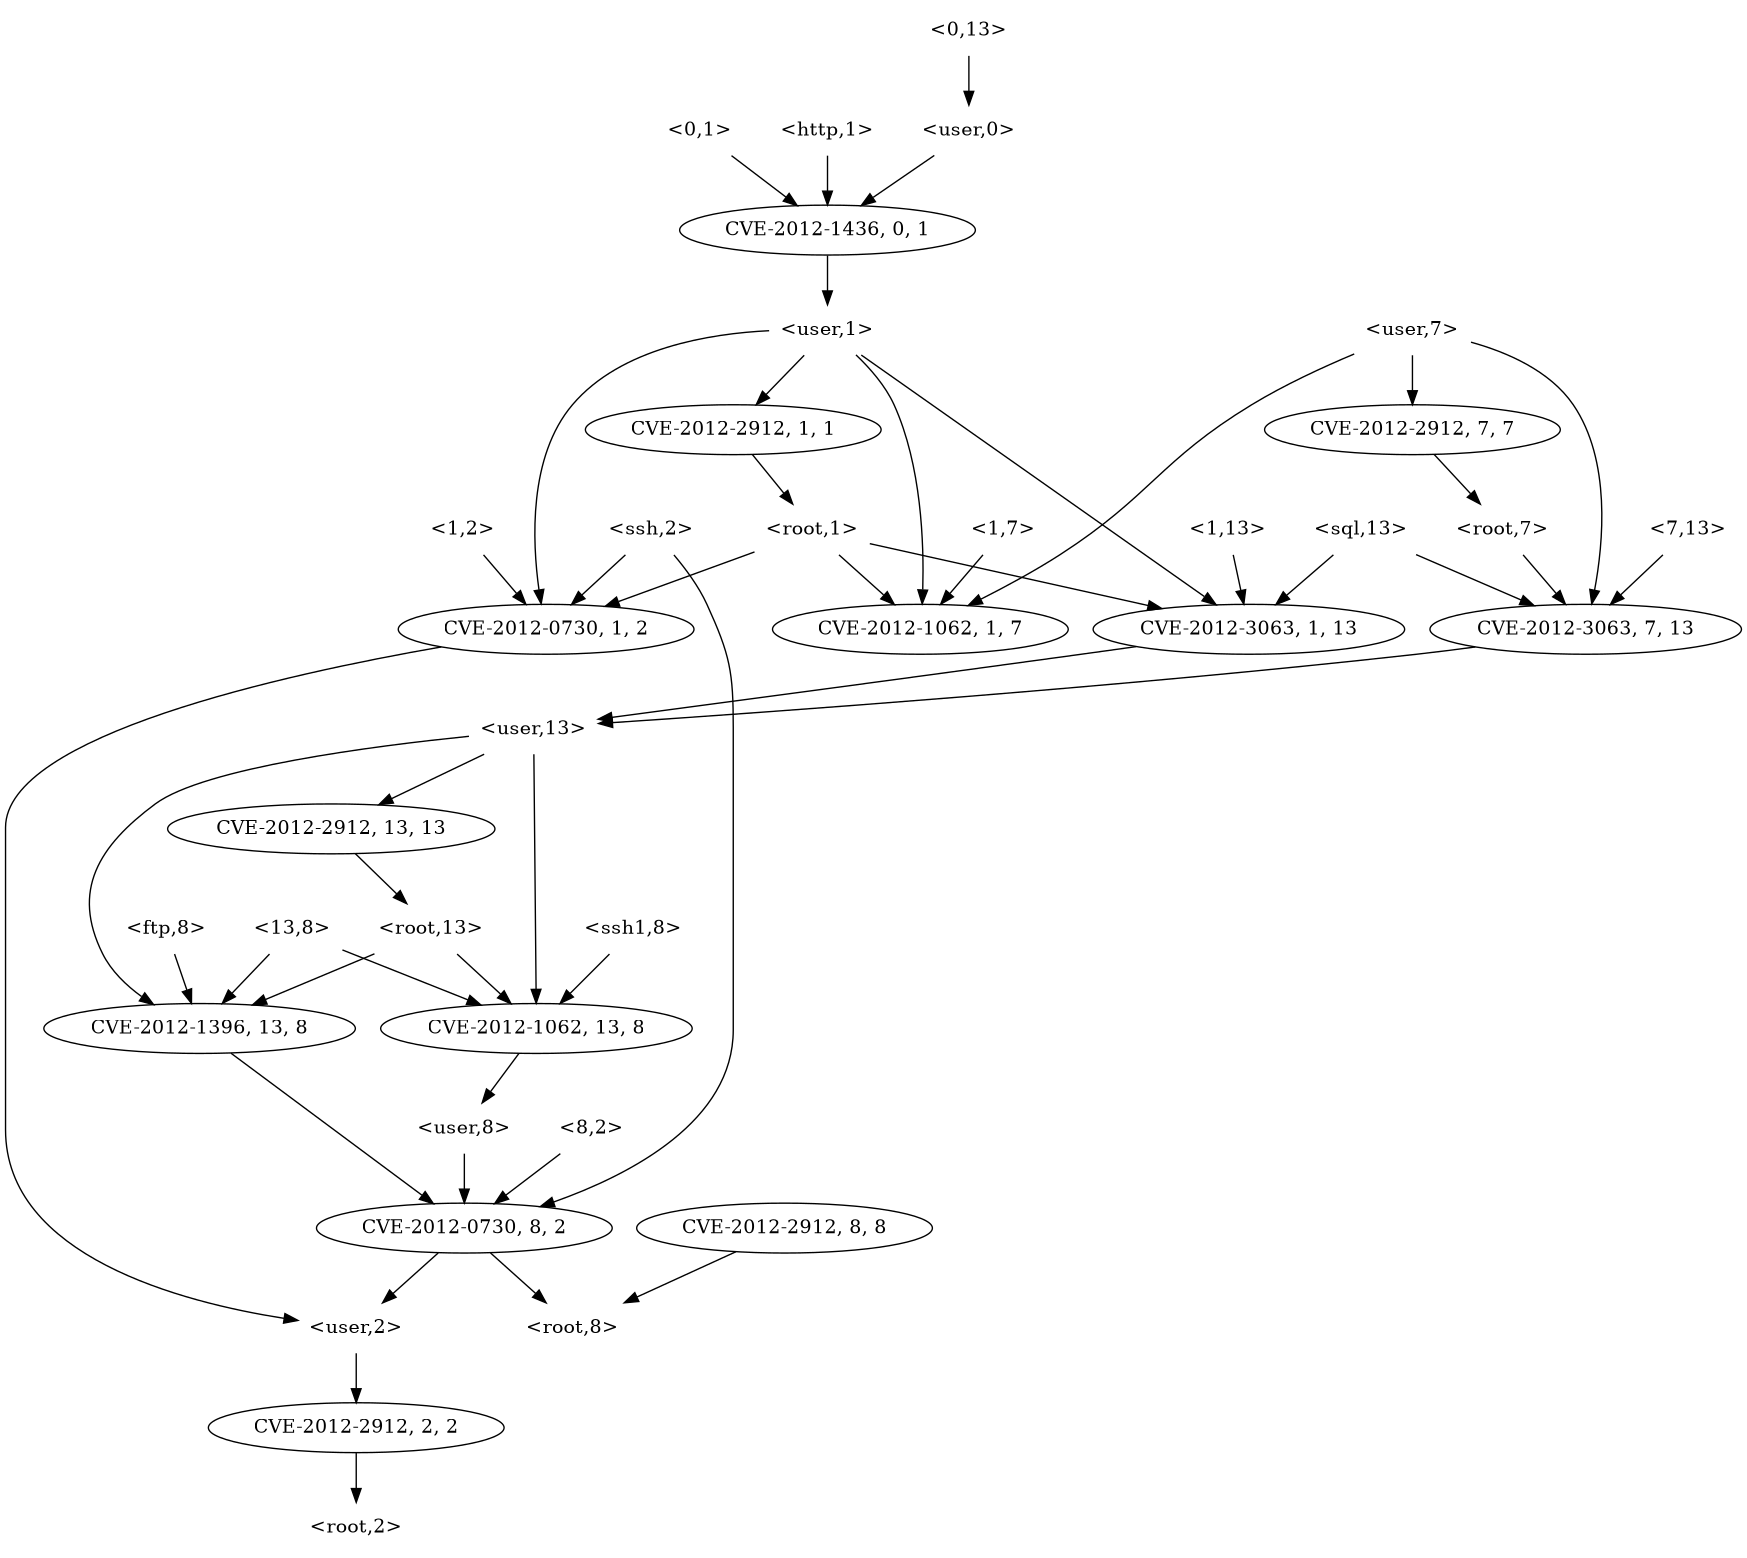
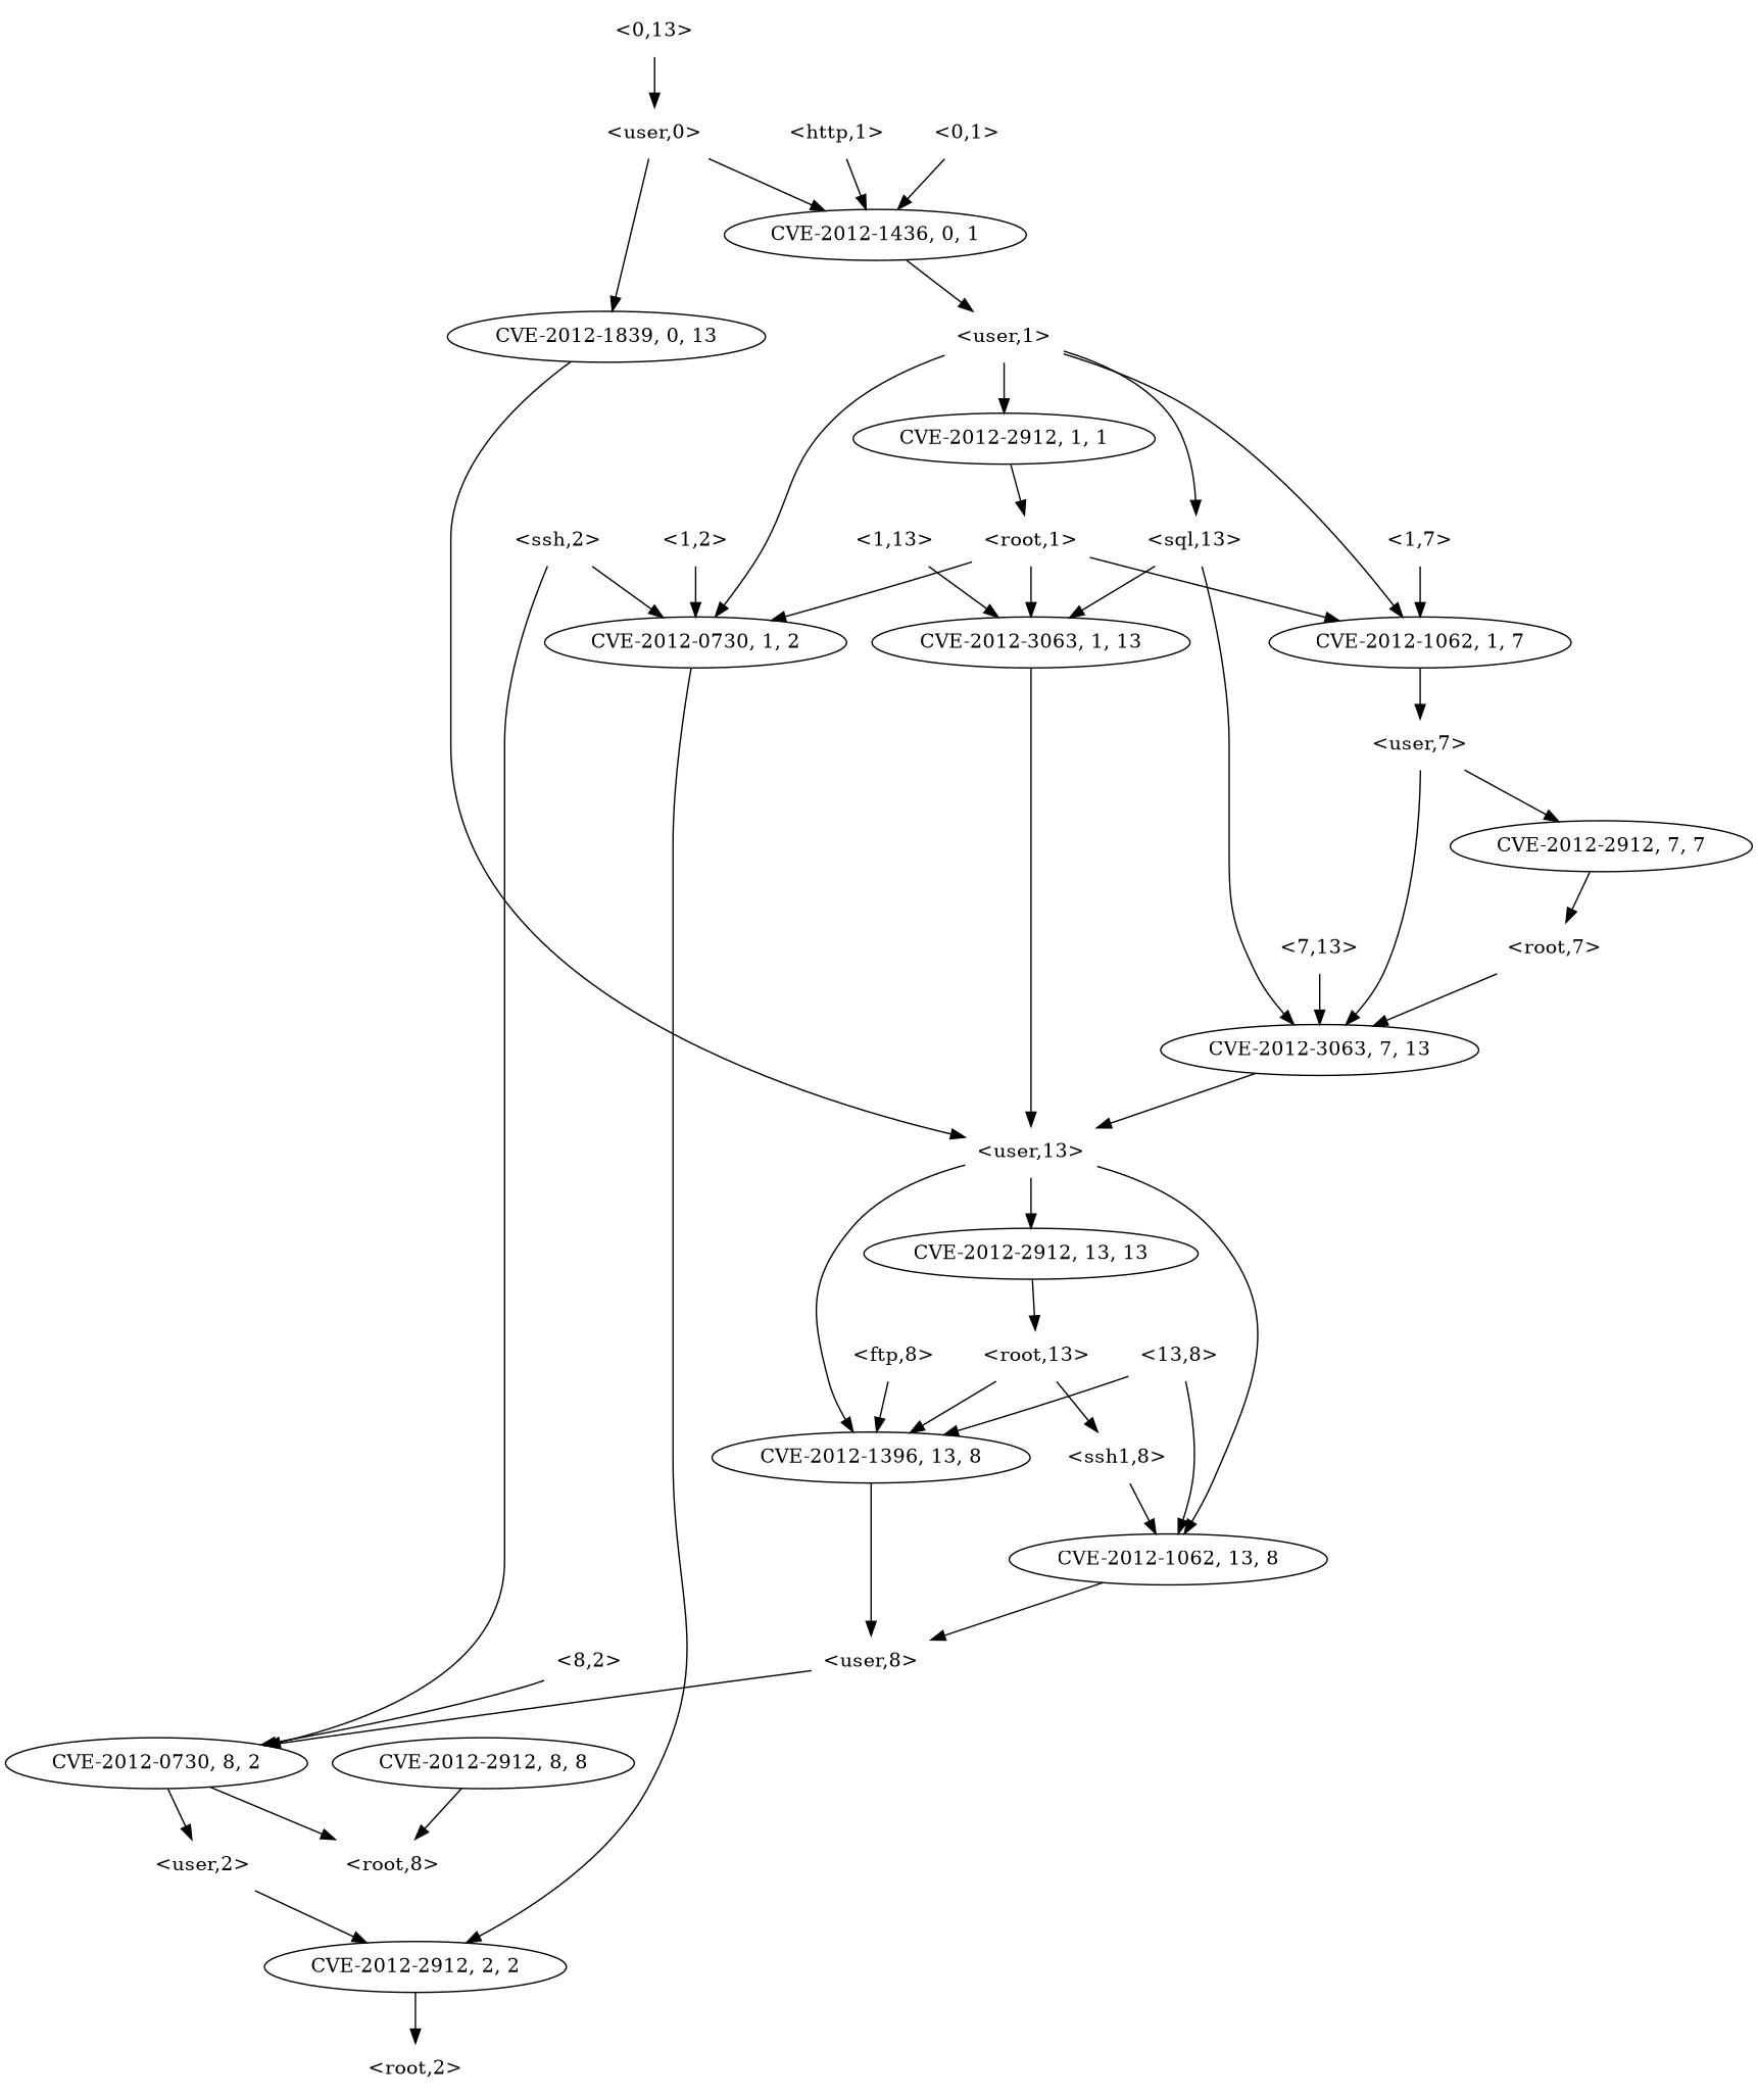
  strict digraph {
    node [shape=plaintext]
    "<7,13>" [height=0.5 width=0.78472]
    n2 [height=0.5 label=<CVE-2012-3063, 7, 13> width=2.5686 shape=""]
    "<user,13>" [height=0.5 width=1.0069]
    n4 [height=0.5 label=<CVE-2012-1062, 13, 8> width=2.5686 shape=""]
    n5 [height=0.5 label=<CVE-2012-2912, 13, 13> width=2.7013 shape=""]
    n6 [height=0.5 label=<CVE-2012-1396, 13, 8> width=2.5686 shape=""]
    "<user,8>" [height=0.5 width=0.91667]
    "<root,13>" [height=0.5 width=1]
    n9 [height=0.5 label=<CVE-2012-0730, 8, 2> width=2.4499 shape=""]
    "<user,2>" [height=0.5 width=0.91667]
    "<root,8>" [height=0.5 width=0.89583]
    n12 [height=0.5 label=<CVE-2012-2912, 8, 8> width=2.4499 shape=""]
    n13 [height=0.5 label=<CVE-2012-2912, 2, 2> width=2.4499 shape=""]
    "<0,1>" [height=0.5 width=0.75]
    n15 [height=0.5 label=<CVE-2012-1436, 0, 1> width=2.4499 shape=""]
    "<user,1>" [height=0.5 width=0.91667]
    n17 [height=0.5 label=<CVE-2012-1062, 1, 7> width=2.4499 shape=""]
    n18 [height=0.5 label=<CVE-2012-3063, 1, 13> width=2.5686 shape=""]
    n19 [height=0.5 label=<CVE-2012-0730, 1, 2> width=2.4499 shape=""]
    n20 [height=0.5 label=<CVE-2012-2912, 1, 1> width=2.4499 shape=""]
    "<user,7>" [height=0.5 width=0.91667]
    "<root,1>" [height=0.5 width=0.89583]
    "<root,7>" [height=0.5 width=0.89583]
    "<http,1>" [height=0.5 width=0.89583]
    n25 [height=0.5 label=<CVE-2012-2912, 7, 7> width=2.4499 shape=""]
    "<root,2>" [height=0.5 width=0.89583]
    "<ssh,2>" [height=0.5 width=0.84028]
    "<1,7>" [height=0.5 width=0.75]
+   n29 [height=0.5 label=<CVE-2012-1839, 0, 13> width=2.5686 shape=""]
    "<13,8>" [height=0.5 width=0.78472]
    "<sql,13>" [height=0.5 width=0.91667]
    "<0,13>" [height=0.5 width=0.78472]
    "<user,0>" [height=0.5 width=0.91667]
    "<8,2>" [height=0.5 width=0.75]
    "<1,13>" [height=0.5 width=0.78472]
    "<ftp,8>" [height=0.5 width=0.8125]
    "<ssh1,8>" [height=0.5 width=0.94444]
    "<1,2>" [height=0.5 width=0.75]
    "<7,13>" -> n2
    n2 -> "<user,13>"
    "<user,13>" -> n4
    "<user,13>" -> n5
    "<user,13>" -> n6
    n4 -> "<user,8>"
    n5 -> "<root,13>"
-   n6 -> n9
+   n6 -> "<user,8>"
    "<user,8>" -> n9
-   "<root,13>" -> n4
+   "<root,13>" -> "<ssh1,8>"
    "<root,13>" -> n6
    n9 -> "<user,2>"
    n9 -> "<root,8>"
    "<user,2>" -> n13
    n12 -> "<root,8>"
    n13 -> "<root,2>"
    "<0,1>" -> n15
    n15 -> "<user,1>"
    "<user,1>" -> n17
-   "<user,1>" -> n18
+   "<user,1>" -> "<sql,13>"
    "<user,1>" -> n19
    "<user,1>" -> n20
-   "<user,7>" -> n17
+   n17 -> "<user,7>"
    n18 -> "<user,13>"
-   n19 -> "<user,2>"
+   n19 -> n13
    n20 -> "<root,1>"
    "<user,7>" -> n2
    "<user,7>" -> n25
    "<root,1>" -> n17
    "<root,1>" -> n18
    "<root,1>" -> n19
    "<root,7>" -> n2
    "<http,1>" -> n15
    n25 -> "<root,7>"
    "<ssh,2>" -> n9
    "<ssh,2>" -> n19
    "<1,7>" -> n17
+   n29 -> "<user,13>"
    "<13,8>" -> n4
    "<13,8>" -> n6
    "<sql,13>" -> n2
    "<sql,13>" -> n18
    "<0,13>" -> "<user,0>"
    "<user,0>" -> n15
+   "<user,0>" -> n29
    "<8,2>" -> n9
    "<1,13>" -> n18
    "<ftp,8>" -> n6
    "<ssh1,8>" -> n4
    "<1,2>" -> n19
  }
